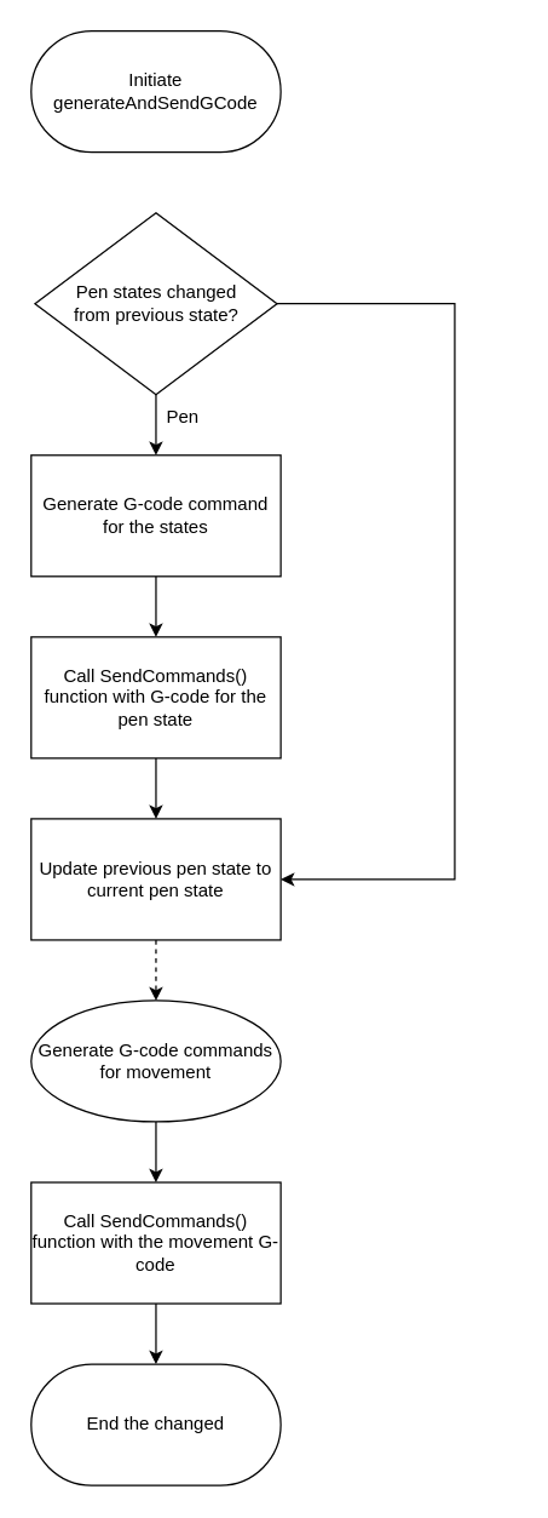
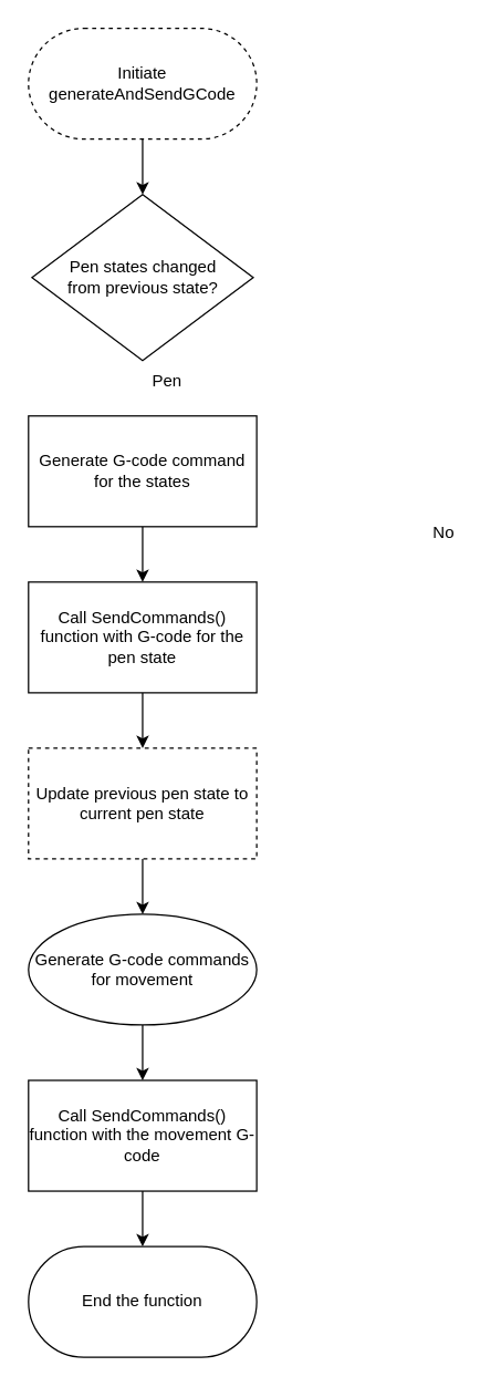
  <mxCell id="0" />
  <mxCell id="1" parent="0" />
- <mxCell id="3" value="Initiate generateAndSendGCode" style="rounded=1;whiteSpace=wrap;html=1;arcSize=50;" vertex="1" parent="1"><mxGeometry x="20" y="20" width="165" height="80" as="geometry" /></mxCell>
- <mxCell id="4" style="edgeStyle=orthogonalEdgeStyle;rounded=0;orthogonalLoop=1;jettySize=auto;html=1;entryX=0.5;entryY=0;entryDx=0;entryDy=0;" edge="1" parent="1" source="6" target="8"><mxGeometry relative="1" as="geometry" /></mxCell>
- <mxCell id="5" style="edgeStyle=orthogonalEdgeStyle;rounded=0;orthogonalLoop=1;jettySize=auto;html=1;entryX=1;entryY=0.5;entryDx=0;entryDy=0;" edge="1" parent="1" source="6" target="13"><mxGeometry relative="1" as="geometry"><Array as="points"><mxPoint x="300" y="200" /><mxPoint x="300" y="580" /></Array></mxGeometry></mxCell>
+ <mxCell id="2" style="edgeStyle=orthogonalEdgeStyle;rounded=0;orthogonalLoop=1;jettySize=auto;html=1;entryX=0.5;entryY=0;entryDx=0;entryDy=0;" edge="1" parent="1" source="3" target="6"><mxGeometry relative="1" as="geometry" /></mxCell>
+ <mxCell id="3" value="Initiate generateAndSendGCode" style="rounded=1;whiteSpace=wrap;html=1;arcSize=50;dashed=1;" vertex="1" parent="1"><mxGeometry x="20" y="20" width="165" height="80" as="geometry" /></mxCell>
  <mxCell id="6" value="Pen states changed&lt;div&gt;from previous state?&lt;/div&gt;" style="rhombus;whiteSpace=wrap;html=1;" vertex="1" parent="1"><mxGeometry x="22.5" y="140" width="160" height="120" as="geometry" /></mxCell>
  <mxCell id="7" style="edgeStyle=orthogonalEdgeStyle;rounded=0;orthogonalLoop=1;jettySize=auto;html=1;entryX=0.5;entryY=0;entryDx=0;entryDy=0;" edge="1" parent="1" source="8" target="11"><mxGeometry relative="1" as="geometry" /></mxCell>
  <mxCell id="8" value="Generate G-code command for the states" style="rounded=0;whiteSpace=wrap;html=1;" vertex="1" parent="1"><mxGeometry x="20" y="300" width="165" height="80" as="geometry" /></mxCell>
  <mxCell id="9" value="Pen" style="text;html=1;align=center;verticalAlign=middle;resizable=0;points=[];autosize=1;strokeColor=none;fillColor=none;" vertex="1" parent="1"><mxGeometry x="100" y="260" width="40" height="30" as="geometry" /></mxCell>
  <mxCell id="10" style="edgeStyle=orthogonalEdgeStyle;rounded=0;orthogonalLoop=1;jettySize=auto;html=1;entryX=0.5;entryY=0;entryDx=0;entryDy=0;" edge="1" parent="1" source="11" target="13"><mxGeometry relative="1" as="geometry" /></mxCell>
  <mxCell id="11" value="Call SendCommands() function with G-code for the pen state" style="rounded=0;whiteSpace=wrap;html=1;" vertex="1" parent="1"><mxGeometry x="20" y="420" width="165" height="80" as="geometry" /></mxCell>
- <mxCell id="12" style="edgeStyle=orthogonalEdgeStyle;rounded=0;orthogonalLoop=1;jettySize=auto;html=1;entryX=0.5;entryY=0;entryDx=0;entryDy=0;dashed=1;" edge="1" parent="1" source="13" target="16"><mxGeometry relative="1" as="geometry" /></mxCell>
- <mxCell id="13" value="Update previous pen state to current pen state" style="rounded=0;whiteSpace=wrap;html=1;" vertex="1" parent="1"><mxGeometry x="20" y="540" width="165" height="80" as="geometry" /></mxCell>
+ <mxCell id="12" style="edgeStyle=orthogonalEdgeStyle;rounded=0;orthogonalLoop=1;jettySize=auto;html=1;entryX=0.5;entryY=0;entryDx=0;entryDy=0;" edge="1" parent="1" source="13" target="16"><mxGeometry relative="1" as="geometry" /></mxCell>
+ <mxCell id="13" value="Update previous pen state to current pen state" style="rounded=0;whiteSpace=wrap;html=1;dashed=1;" vertex="1" parent="1"><mxGeometry x="20" y="540" width="165" height="80" as="geometry" /></mxCell>
+ <mxCell id="14" value="No" style="text;html=1;align=center;verticalAlign=middle;resizable=0;points=[];autosize=1;strokeColor=none;fillColor=none;" vertex="1" parent="1"><mxGeometry x="300" y="370" width="40" height="30" as="geometry" /></mxCell>
  <mxCell id="15" style="edgeStyle=orthogonalEdgeStyle;rounded=0;orthogonalLoop=1;jettySize=auto;html=1;entryX=0.5;entryY=0;entryDx=0;entryDy=0;" edge="1" parent="1" source="16" target="18"><mxGeometry relative="1" as="geometry" /></mxCell>
  <mxCell id="16" value="Generate G-code commands for movement" style="ellipse;whiteSpace=wrap;html=1;" vertex="1" parent="1"><mxGeometry x="20" y="660" width="165" height="80" as="geometry" /></mxCell>
  <mxCell id="17" style="edgeStyle=orthogonalEdgeStyle;rounded=0;orthogonalLoop=1;jettySize=auto;html=1;entryX=0.5;entryY=0;entryDx=0;entryDy=0;" edge="1" parent="1" source="18" target="19"><mxGeometry relative="1" as="geometry" /></mxCell>
  <mxCell id="18" value="Call SendCommands() function with the movement G-code" style="rounded=0;whiteSpace=wrap;html=1;" vertex="1" parent="1"><mxGeometry x="20" y="780" width="165" height="80" as="geometry" /></mxCell>
- <mxCell id="19" value="End the changed" style="rounded=1;whiteSpace=wrap;html=1;arcSize=50;" vertex="1" parent="1"><mxGeometry x="20" y="900" width="165" height="80" as="geometry" /></mxCell>
+ <mxCell id="19" value="End the function" style="rounded=1;whiteSpace=wrap;html=1;arcSize=50;" vertex="1" parent="1"><mxGeometry x="20" y="900" width="165" height="80" as="geometry" /></mxCell>
